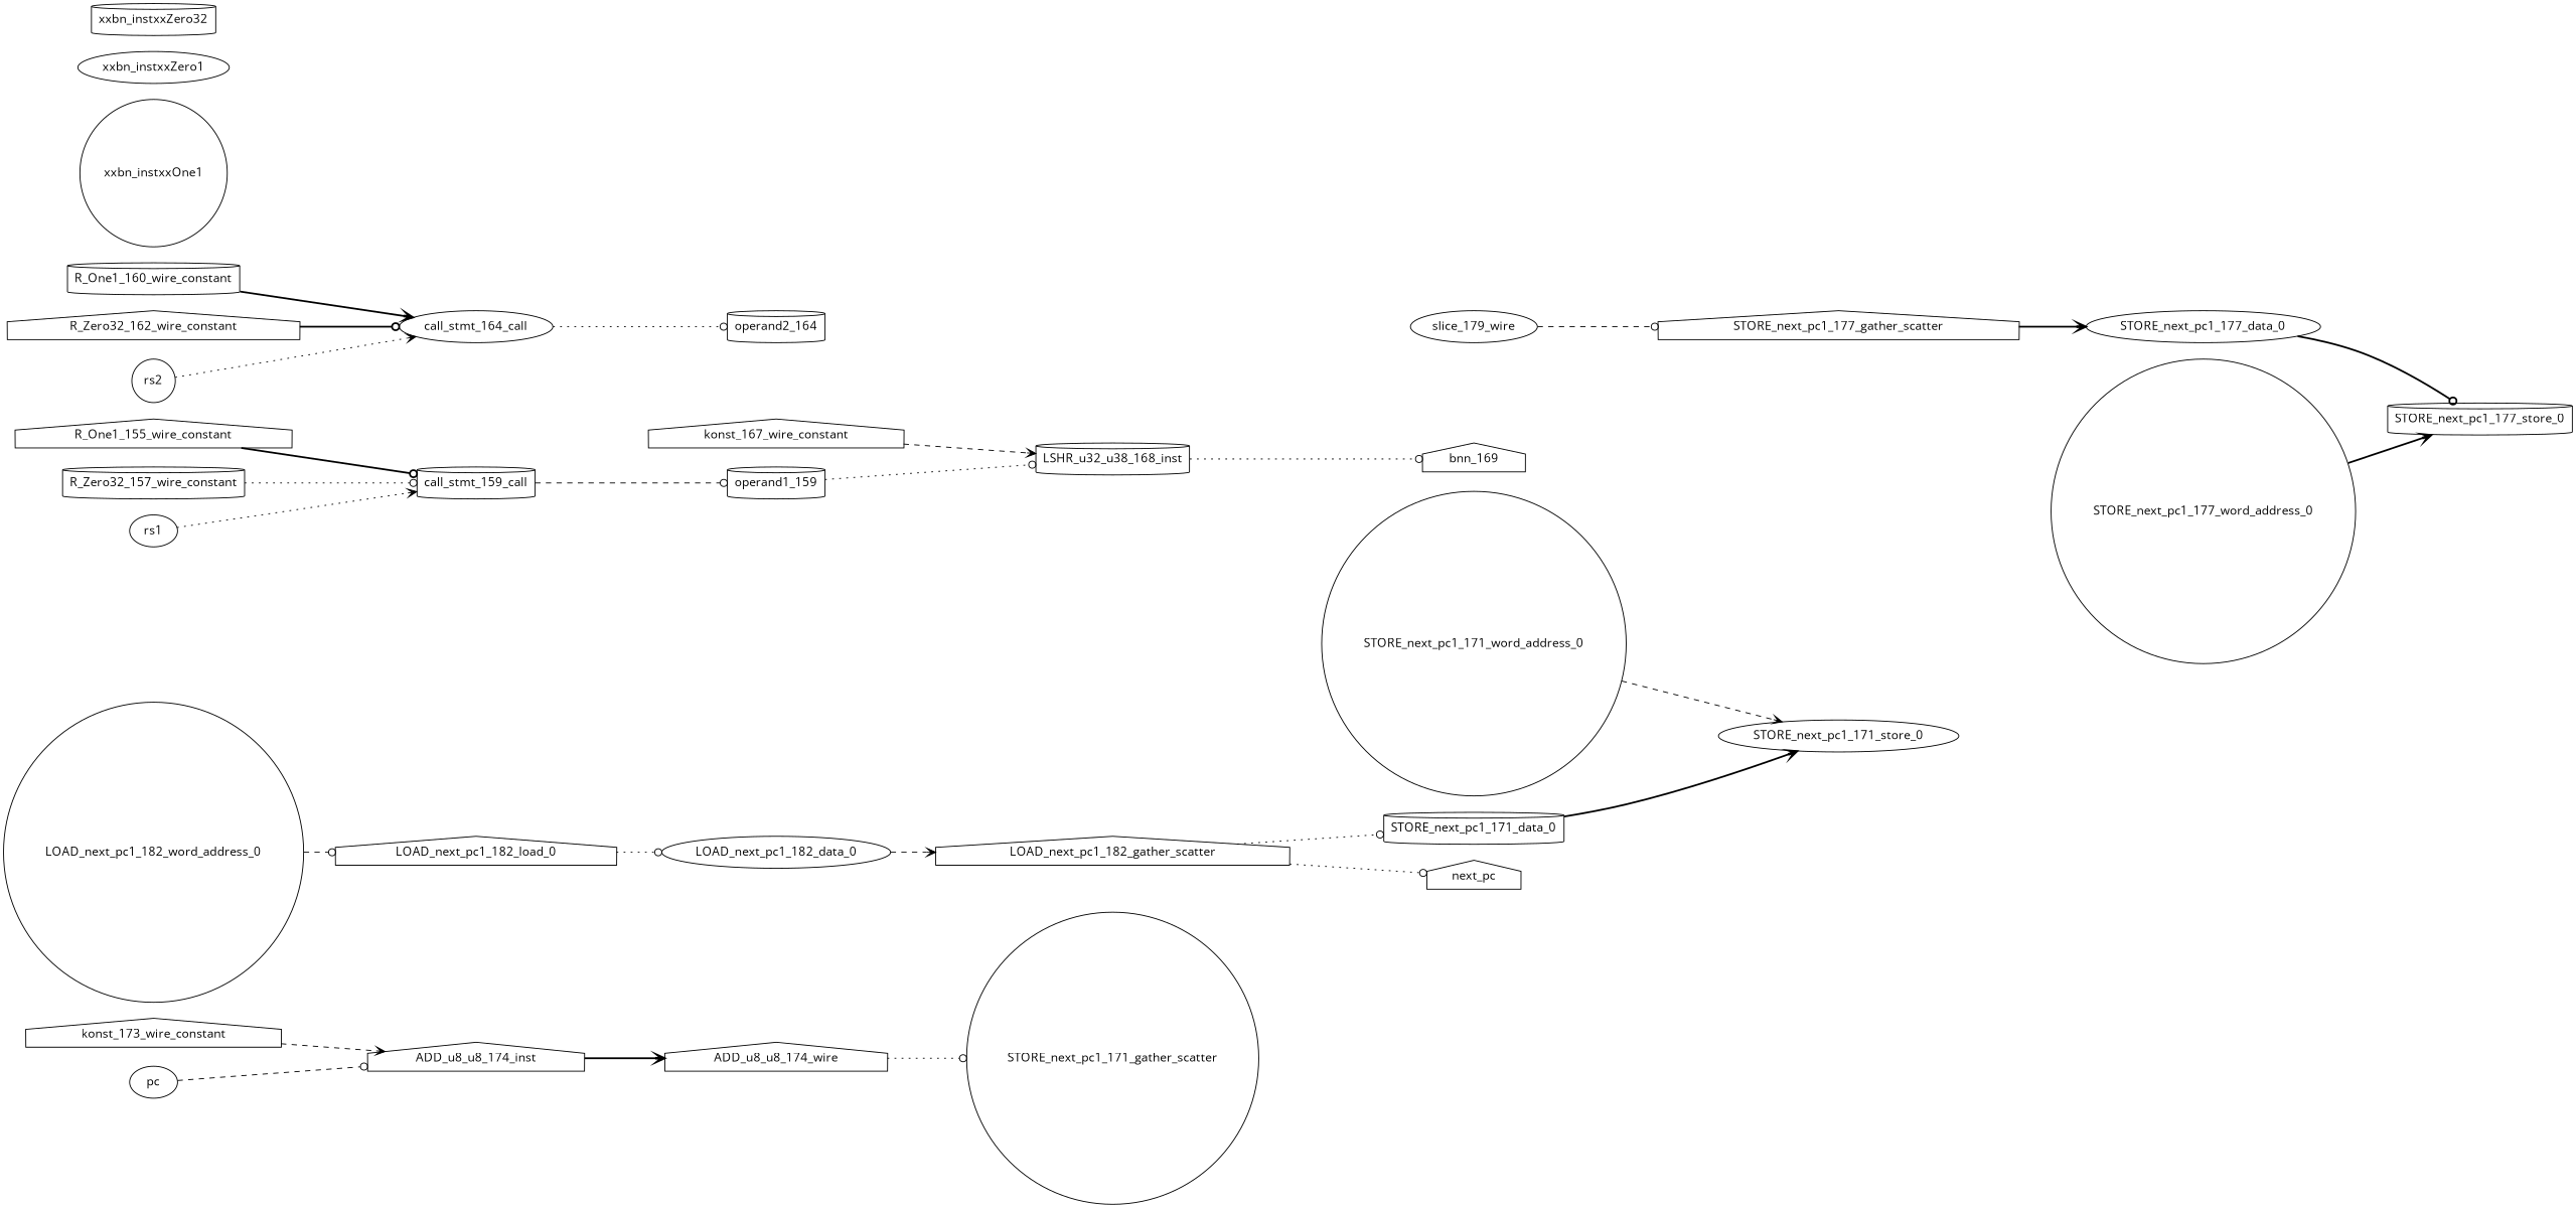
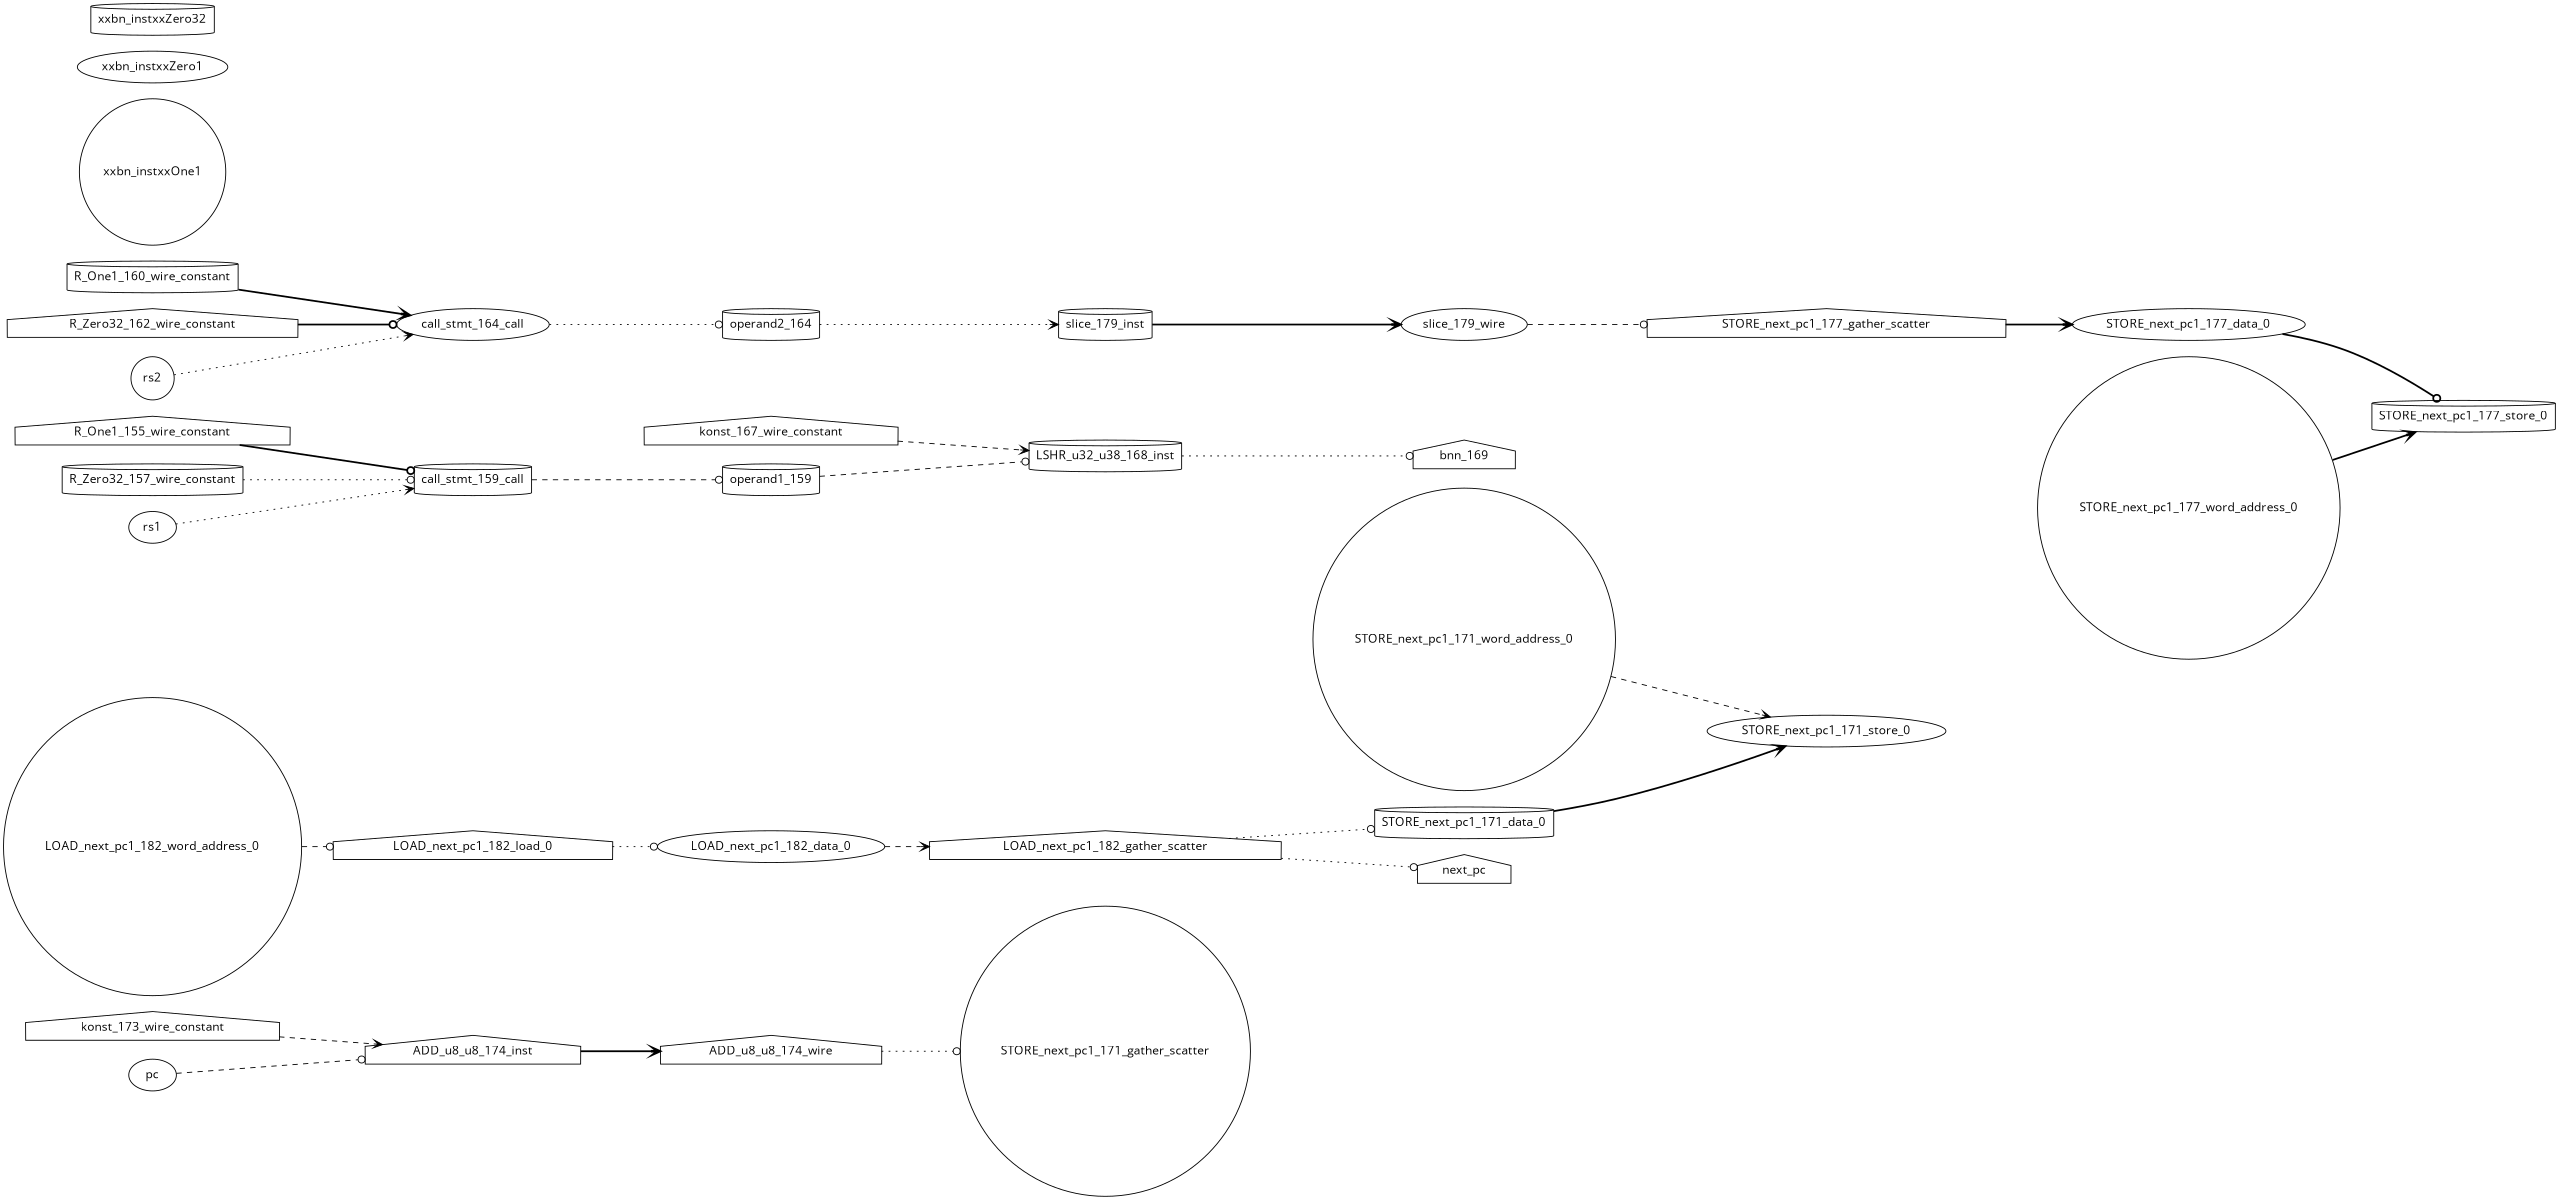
  digraph {
    fontname="Open Sans"
    rankdir=LR
    node [fontname="Open Sans" shape=house]
    edge [arrowhead=odot fontname="Open Sans" style=dotted]
    STORE_next_pc1_171_gather_scatter [shape=circle]
    ADD_u8_u8_174_wire
    LOAD_next_pc1_182_data_0 [shape=ellipse]
    LOAD_next_pc1_182_gather_scatter
    STORE_next_pc1_171_data_0 [shape=cylinder]
    next_pc
    LOAD_next_pc1_182_word_address_0 [shape=circle]
    LOAD_next_pc1_182_load_0
    call_stmt_159_call [shape=cylinder]
    R_One1_155_wire_constant
    operand1_159 [shape=cylinder]
    R_One1_160_wire_constant [shape=cylinder]
    call_stmt_164_call [shape=ellipse]
    operand2_164 [shape=cylinder]
    R_Zero32_157_wire_constant [shape=cylinder]
    R_Zero32_162_wire_constant
    STORE_next_pc1_171_store_0 [shape=ellipse]
    STORE_next_pc1_171_word_address_0 [shape=circle]
    STORE_next_pc1_177_data_0 [shape=ellipse]
    STORE_next_pc1_177_store_0 [shape=cylinder]
    STORE_next_pc1_177_word_address_0 [shape=circle]
    n22 [label=LSHR_u32_u38_168_inst shape=cylinder]
    konst_167_wire_constant
    bnn_169
    konst_173_wire_constant
    ADD_u8_u8_174_inst
+   slice_179_inst [shape=cylinder]
    slice_179_wire [shape=ellipse]
    STORE_next_pc1_177_gather_scatter
    xxbn_instxxOne1 [shape=circle]
    xxbn_instxxZero1 [shape=ellipse]
    xxbn_instxxZero32 [shape=cylinder]
    pc [shape=ellipse]
    rs1 [shape=ellipse]
    rs2 [shape=circle]
    ADD_u8_u8_174_wire -> STORE_next_pc1_171_gather_scatter
    LOAD_next_pc1_182_data_0 -> LOAD_next_pc1_182_gather_scatter [arrowhead=vee style=dashed]
    LOAD_next_pc1_182_gather_scatter -> STORE_next_pc1_171_data_0
    LOAD_next_pc1_182_gather_scatter -> next_pc
    STORE_next_pc1_171_data_0 -> STORE_next_pc1_171_store_0 [arrowhead=vee style=bold]
    LOAD_next_pc1_182_word_address_0 -> LOAD_next_pc1_182_load_0 [style=dashed]
    LOAD_next_pc1_182_load_0 -> LOAD_next_pc1_182_data_0
    call_stmt_159_call -> operand1_159 [style=dashed]
    R_One1_155_wire_constant -> call_stmt_159_call [style=bold]
-   operand1_159 -> n22
+   operand1_159 -> n22 [style=dashed]
    R_One1_160_wire_constant -> call_stmt_164_call [arrowhead=vee style=bold]
    call_stmt_164_call -> operand2_164
+   operand2_164 -> slice_179_inst [arrowhead=vee]
    R_Zero32_157_wire_constant -> call_stmt_159_call
    R_Zero32_162_wire_constant -> call_stmt_164_call [style=bold]
    STORE_next_pc1_171_word_address_0 -> STORE_next_pc1_171_store_0 [arrowhead=vee style=dashed]
    STORE_next_pc1_177_data_0 -> STORE_next_pc1_177_store_0 [style=bold]
    STORE_next_pc1_177_word_address_0 -> STORE_next_pc1_177_store_0 [arrowhead=vee style=bold]
    n22 -> bnn_169
    konst_167_wire_constant -> n22 [arrowhead=vee style=dashed]
    konst_173_wire_constant -> ADD_u8_u8_174_inst [arrowhead=vee style=dashed]
    ADD_u8_u8_174_inst -> ADD_u8_u8_174_wire [arrowhead=vee style=bold]
+   slice_179_inst -> slice_179_wire [arrowhead=vee style=bold]
    slice_179_wire -> STORE_next_pc1_177_gather_scatter [style=dashed]
    STORE_next_pc1_177_gather_scatter -> STORE_next_pc1_177_data_0 [arrowhead=vee style=bold]
    pc -> ADD_u8_u8_174_inst [style=dashed]
    rs1 -> call_stmt_159_call [arrowhead=vee]
    rs2 -> call_stmt_164_call [arrowhead=vee]
  }
